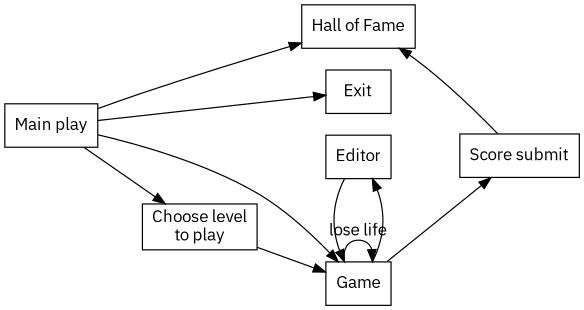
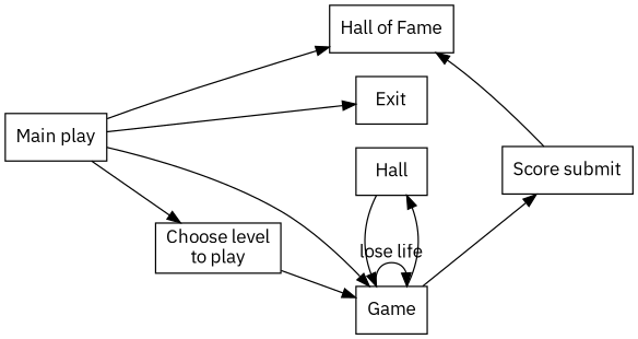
  digraph {
    fontname="IBM Plex Sans"
    rankdir=LR
    node [fontname="IBM Plex Sans" shape=box]
    edge [fontname="IBM Plex Sans"]
    n1 [label="Hall of Fame"]
    n2 [label=Exit]
    n3 [label=Game]
-   n4 [label=Editor]
+   n4 [label=Hall]
    n5 [label="Score submit"]
    n6 [label="Main play"]
    n7 [label="Choose level\nto play"]
    subgraph sub_1 {
      rank=same
      n1
      n2
      n3
      n4
    }
    n3 -> n3 [label="lose life"]
    n3 -> n4
    n3 -> n5
    n4 -> n3
    n5 -> n1
    n6 -> n1
    n6 -> n2
    n6 -> n3
    n6 -> n7
    n7 -> n3
  }
